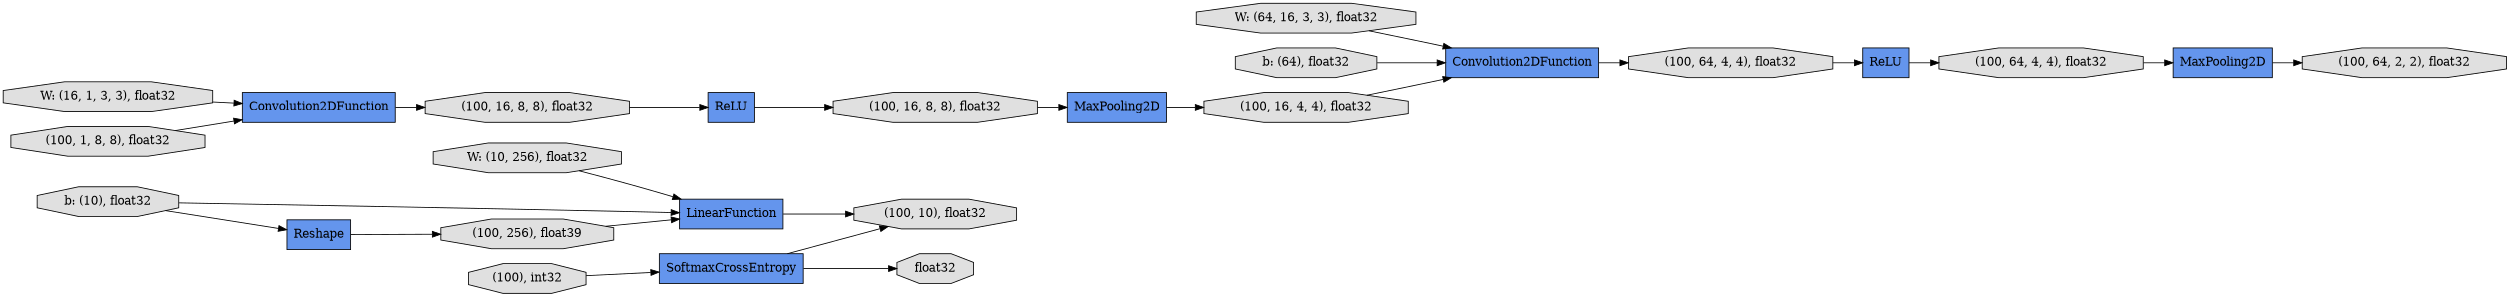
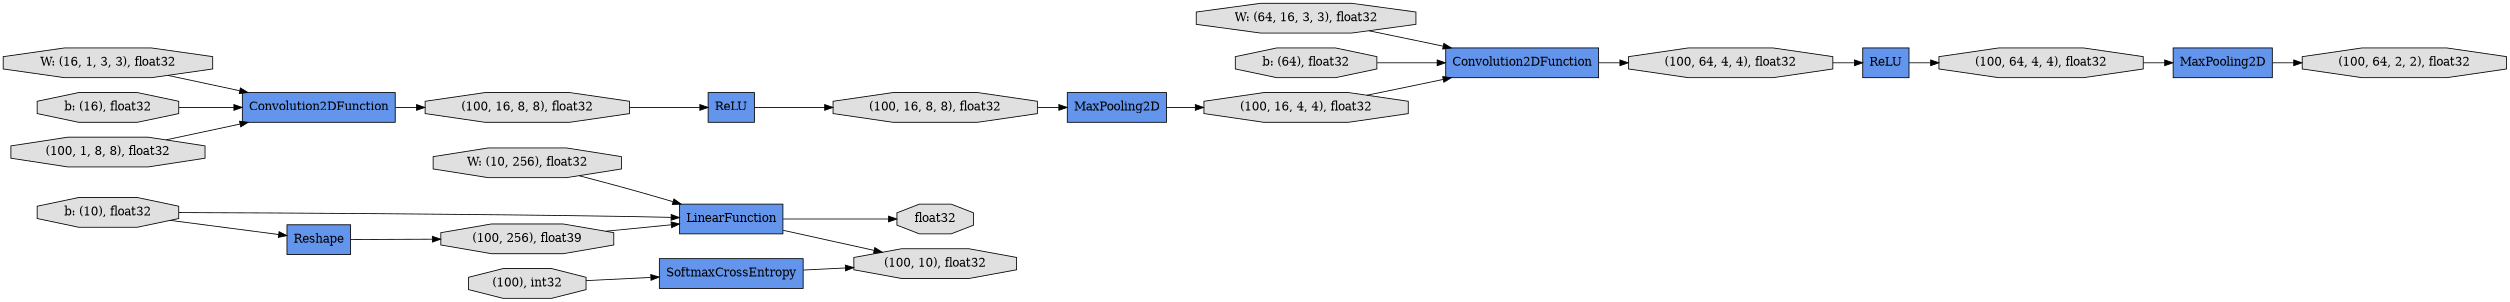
  digraph {
    rankdir=LR
    node [fillcolor="#E0E0E0" shape=octagon style=filled]
    n1 [label="W: (10, 256), float32"]
    n2 [fillcolor="#6495ED" label=LinearFunction shape=record]
    n3 [label="(100, 10), float32"]
    n4 [fillcolor="#6495ED" label=Reshape shape=record]
    n5 [label="(100, 256), float39"]
    n6 [label="(100, 64, 4, 4), float32"]
    n7 [fillcolor="#6495ED" label=MaxPooling2D shape=record]
    n8 [label="(100, 64, 2, 2), float32"]
    n9 [fillcolor="#6495ED" label=SoftmaxCrossEntropy shape=record]
    n10 [label=float32]
    n11 [label="W: (16, 1, 3, 3), float32"]
    n12 [fillcolor="#6495ED" label=Convolution2DFunction shape=record]
    n13 [label="(100, 16, 8, 8), float32"]
    n14 [label="W: (64, 16, 3, 3), float32"]
    n15 [fillcolor="#6495ED" label=Convolution2DFunction shape=record]
    n16 [label="(100, 64, 4, 4), float32"]
    n17 [fillcolor="#6495ED" label=ReLU shape=record]
    n18 [label="(100), int32"]
+   n19 [label="b: (16), float32"]
    n20 [label="b: (10), float32"]
    n21 [label="b: (64), float32"]
    n22 [fillcolor="#6495ED" label=ReLU shape=record]
    n23 [label="(100, 16, 8, 8), float32"]
    n24 [fillcolor="#6495ED" label=MaxPooling2D shape=record]
    n25 [label="(100, 1, 8, 8), float32"]
    n26 [label="(100, 16, 4, 4), float32"]
    n1 -> n2
    n2 -> n3
    n4 -> n5
    n5 -> n2
    n6 -> n7
    n7 -> n8
    n9 -> n3
-   n9 -> n10
+   n2 -> n10
    n11 -> n12
    n12 -> n13
    n13 -> n17
    n14 -> n15
    n15 -> n16
    n16 -> n22
    n17 -> n23
    n18 -> n9
+   n19 -> n12
    n20 -> n2
    n20 -> n4
    n21 -> n15
    n22 -> n6
    n23 -> n24
    n24 -> n26
    n25 -> n12
    n26 -> n15
  }
